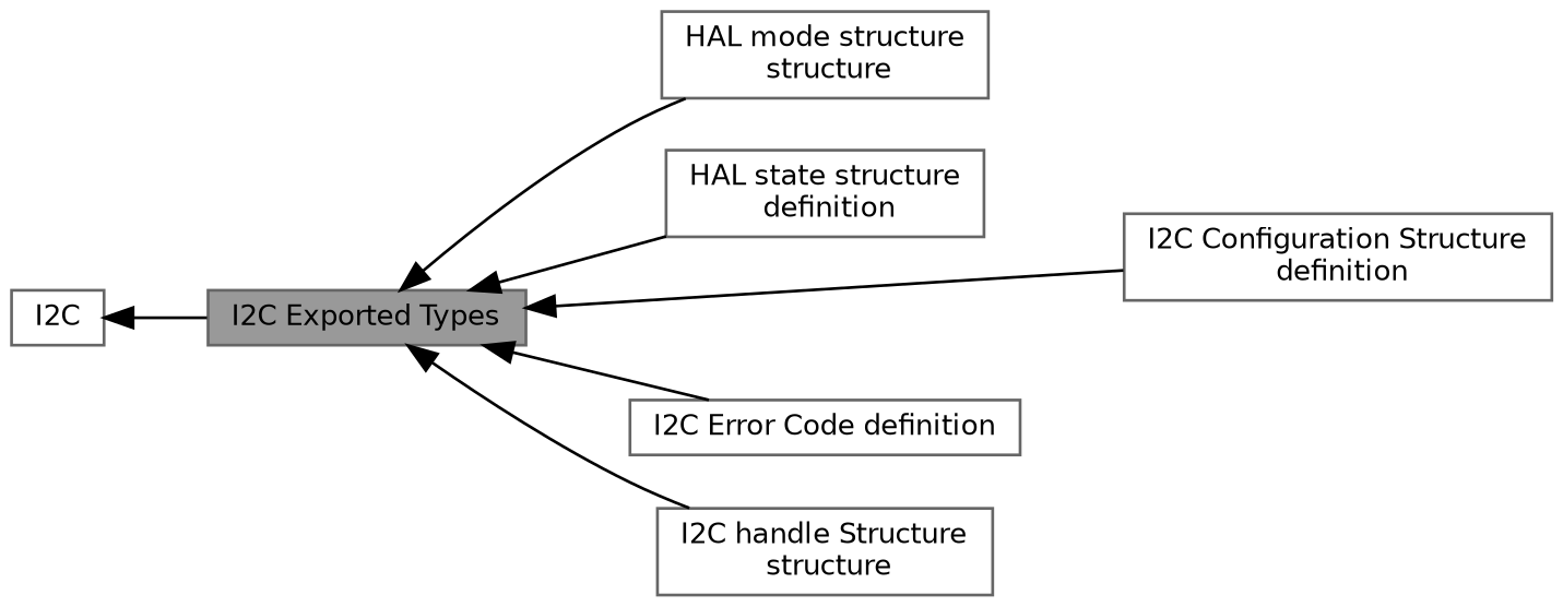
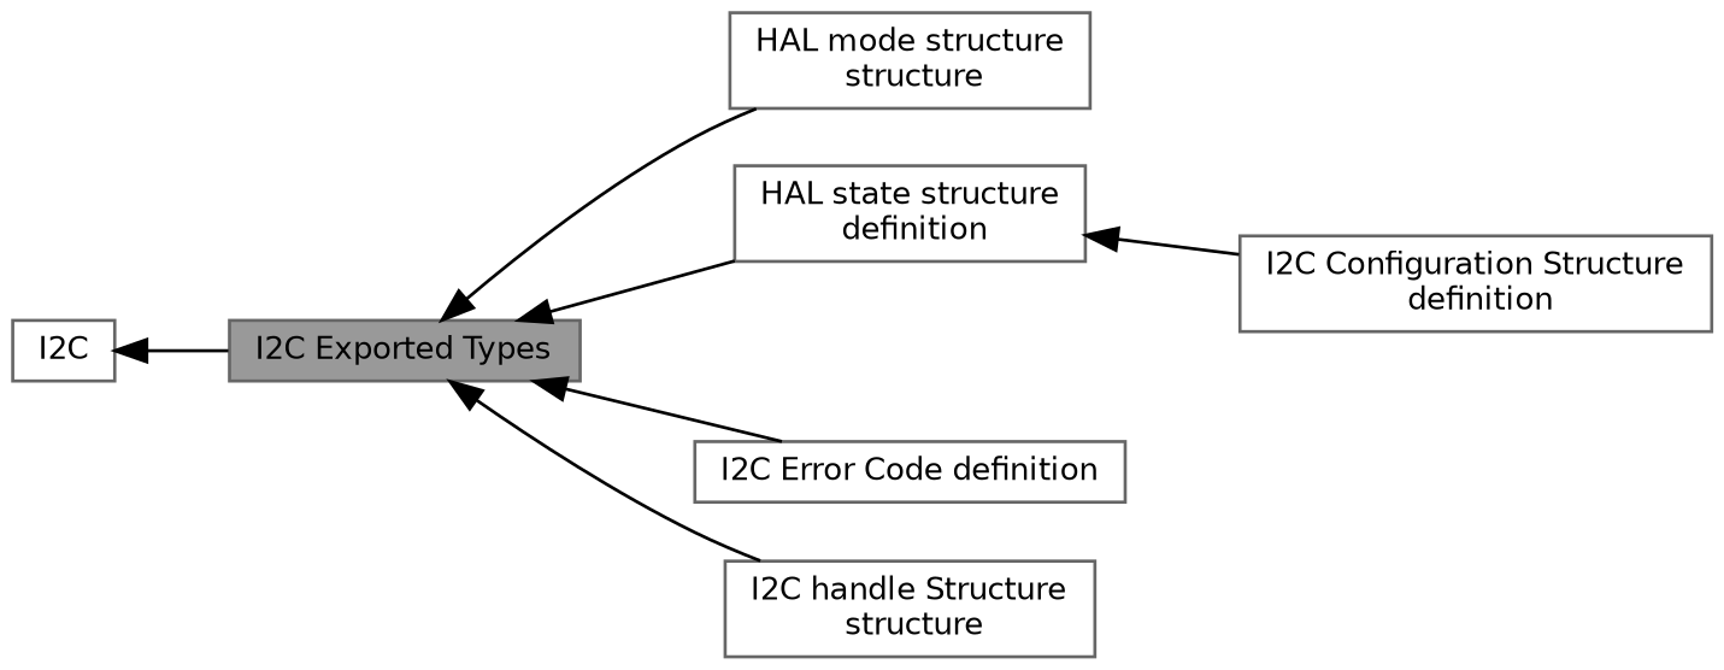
  digraph {
    rankdir=LR
    node [color=grey40 fillcolor=white fontname=Helvetica fontsize=10 shape=box style=filled]
    edge [dir=back fontname=Helvetica fontsize=10 labelfontname=Helvetica labelfontsize=10 shape=plaintext style=solid]
    n1 [height=0.2 label="HAL mode structure\l structure" width=0.4]
    n2 [height=0.2 label="HAL state structure\l definition" width=0.4]
    n3 [height=0.2 label=I2C width=0.4]
    n4 [color=gray40 fillcolor=grey60 fontcolor=black height=0.2 label="I2C Exported Types" width=0.4]
    n5 [height=0.2 label="I2C Configuration Structure\l definition" width=0.4]
    n6 [height=0.2 label="I2C Error Code definition" width=0.4]
    n7 [height=0.2 label="I2C handle Structure\l structure" width=0.4]
    n3 -> n4
    n4 -> n1
    n4 -> n2
-   n4 -> n5
+   n2 -> n5
    n4 -> n6
    n4 -> n7
  }
